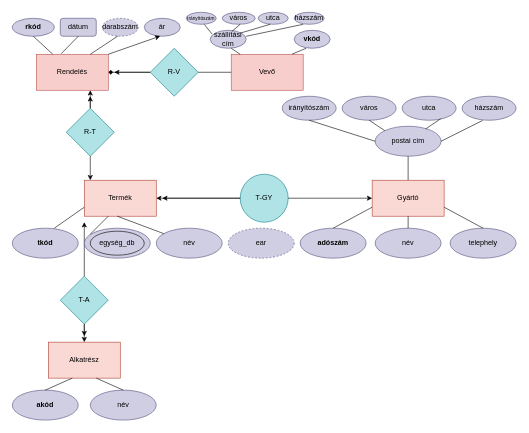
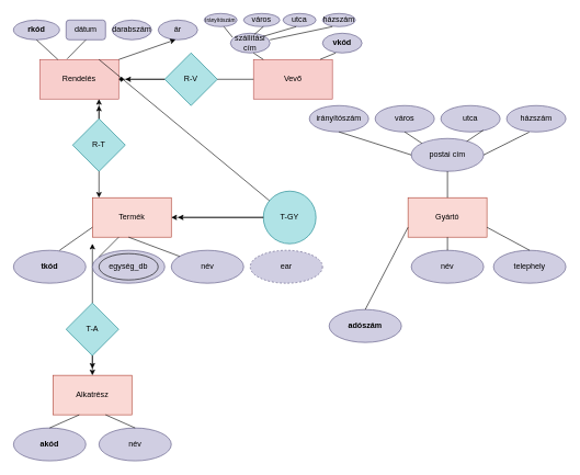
  <mxCell id="0" />
  <mxCell id="1" parent="0" />
  <mxCell id="2" value="Termék" style="rounded=0;whiteSpace=wrap;html=1;fillColor=#fad9d5;strokeColor=#ae4132;" parent="1" vertex="1"><mxGeometry x="140" y="300" width="120" height="60" as="geometry" /></mxCell>
  <mxCell id="3" value="Gyártó" style="rounded=0;whiteSpace=wrap;html=1;fillColor=#fad9d5;strokeColor=#ae4132;" parent="1" vertex="1"><mxGeometry x="620" y="300" width="120" height="60" as="geometry" /></mxCell>
  <mxCell id="4" value="T-GY" style="ellipse;whiteSpace=wrap;html=1;fillColor=#b0e3e6;strokeColor=#0e8088;" parent="1" vertex="1"><mxGeometry x="400" y="290" width="80" height="80" as="geometry" /></mxCell>
- <mxCell id="5" value="" style="endArrow=classic;html=1;rounded=0;exitX=1;exitY=0.5;exitDx=0;exitDy=0;entryX=0;entryY=0.5;entryDx=0;entryDy=0;" parent="1" source="4" target="3" edge="1"><mxGeometry width="50" height="50" relative="1" as="geometry"><mxPoint x="580" y="370" as="sourcePoint" /><mxPoint x="610" y="330" as="targetPoint" /></mxGeometry></mxCell>
  <mxCell id="6" value="&lt;b&gt;tkód&lt;/b&gt;" style="ellipse;whiteSpace=wrap;html=1;fillColor=#d0cee2;strokeColor=#56517e;" parent="1" vertex="1"><mxGeometry y="380" width="110" height="50" as="geometry" x="20" /></mxCell>
  <mxCell id="7" value="" style="endArrow=classic;html=1;rounded=0;exitX=0;exitY=0.5;exitDx=0;exitDy=0;" parent="1" source="4" edge="1"><mxGeometry width="50" height="50" relative="1" as="geometry"><mxPoint x="270" y="370" as="sourcePoint" /><mxPoint x="260" y="330" as="targetPoint" /></mxGeometry></mxCell>
  <mxCell id="8" value="" style="endArrow=classic;html=1;rounded=0;" parent="1" source="4" edge="1"><mxGeometry width="50" height="50" relative="1" as="geometry"><mxPoint x="250" y="370" as="sourcePoint" /><mxPoint x="270" y="330" as="targetPoint" /></mxGeometry></mxCell>
  <mxCell id="9" value="név" style="ellipse;whiteSpace=wrap;html=1;fillColor=#d0cee2;strokeColor=#56517e;" parent="1" vertex="1"><mxGeometry x="260" y="380" width="110" height="50" as="geometry" /></mxCell>
  <mxCell id="10" value="ear" style="ellipse;whiteSpace=wrap;html=1;fillColor=#d0cee2;strokeColor=#56517e;dashed=1;" parent="1" vertex="1"><mxGeometry x="380" y="380" width="110" height="50" as="geometry" /></mxCell>
- <mxCell id="11" value="&lt;b&gt;adószám&lt;/b&gt;" style="ellipse;whiteSpace=wrap;html=1;fillColor=#d0cee2;strokeColor=#56517e;" parent="1" vertex="1"><mxGeometry x="500" y="380" width="110" height="50" as="geometry" /></mxCell>
+ <mxCell id="11" value="&lt;b&gt;adószám&lt;/b&gt;" style="ellipse;whiteSpace=wrap;html=1;fillColor=#d0cee2;strokeColor=#56517e;" parent="1" vertex="1"><mxGeometry x="500" y="470" width="110" height="50" as="geometry" /></mxCell>
  <mxCell id="12" value="név" style="ellipse;whiteSpace=wrap;html=1;fillColor=#d0cee2;strokeColor=#56517e;" parent="1" vertex="1"><mxGeometry x="625" y="380" width="110" height="50" as="geometry" /></mxCell>
  <mxCell id="13" value="telephely" style="ellipse;whiteSpace=wrap;html=1;fillColor=#d0cee2;strokeColor=#56517e;" parent="1" vertex="1"><mxGeometry x="750" y="380" width="110" height="50" as="geometry" /></mxCell>
  <mxCell id="14" value="" style="endArrow=none;html=1;rounded=0;entryX=0;entryY=0.75;entryDx=0;entryDy=0;" parent="1" target="2" edge="1"><mxGeometry width="50" height="50" relative="1" as="geometry"><mxPoint x="90" y="380" as="sourcePoint" /><mxPoint x="140" y="330" as="targetPoint" /></mxGeometry></mxCell>
  <mxCell id="15" value="" style="endArrow=none;html=1;rounded=0;entryX=0.5;entryY=0;entryDx=0;entryDy=0;exitX=1;exitY=0.75;exitDx=0;exitDy=0;" parent="1" source="3" target="13" edge="1"><mxGeometry width="50" height="50" relative="1" as="geometry"><mxPoint x="740" y="330" as="sourcePoint" /><mxPoint x="830" y="380" as="targetPoint" /></mxGeometry></mxCell>
  <mxCell id="16" value="" style="endArrow=none;html=1;rounded=0;exitX=0.5;exitY=0;exitDx=0;exitDy=0;entryX=0;entryY=0.75;entryDx=0;entryDy=0;" parent="1" source="11" target="3" edge="1"><mxGeometry width="50" height="50" relative="1" as="geometry"><mxPoint x="570" y="400" as="sourcePoint" /><mxPoint x="620" y="350" as="targetPoint" /></mxGeometry></mxCell>
  <mxCell id="17" value="" style="endArrow=none;html=1;rounded=0;" parent="1" source="9" edge="1"><mxGeometry width="50" height="50" relative="1" as="geometry"><mxPoint x="150" y="410" as="sourcePoint" /><mxPoint x="195" y="360" as="targetPoint" /></mxGeometry></mxCell>
  <mxCell id="18" value="" style="endArrow=none;html=1;rounded=0;entryX=0.5;entryY=1;entryDx=0;entryDy=0;" parent="1" source="12" target="3" edge="1"><mxGeometry width="50" height="50" relative="1" as="geometry"><mxPoint x="640" y="410" as="sourcePoint" /><mxPoint x="690" y="360" as="targetPoint" /></mxGeometry></mxCell>
  <mxCell id="19" value="postai cím" style="ellipse;whiteSpace=wrap;html=1;fillColor=#d0cee2;strokeColor=#56517e;" parent="1" vertex="1"><mxGeometry x="625" y="210" width="110" height="50" as="geometry" /></mxCell>
  <mxCell id="20" value="irányítószám" style="ellipse;whiteSpace=wrap;html=1;fillColor=#d0cee2;strokeColor=#56517e;" parent="1" vertex="1"><mxGeometry x="470" y="160" width="90" height="40" as="geometry" /></mxCell>
  <mxCell id="21" value="város" style="ellipse;whiteSpace=wrap;html=1;fillColor=#d0cee2;strokeColor=#56517e;" parent="1" vertex="1"><mxGeometry x="570" y="160" width="90" height="40" as="geometry" /></mxCell>
  <mxCell id="22" value="utca" style="ellipse;whiteSpace=wrap;html=1;fillColor=#d0cee2;strokeColor=#56517e;" parent="1" vertex="1"><mxGeometry x="670" y="160" width="90" height="40" as="geometry" /></mxCell>
  <mxCell id="23" value="házszám" style="ellipse;whiteSpace=wrap;html=1;fillColor=#d0cee2;strokeColor=#56517e;" parent="1" vertex="1"><mxGeometry x="770" y="160" width="90" height="40" as="geometry" /></mxCell>
  <mxCell id="24" value="" style="endArrow=none;html=1;rounded=0;exitX=0.5;exitY=1;exitDx=0;exitDy=0;entryX=0;entryY=0.5;entryDx=0;entryDy=0;" parent="1" source="20" target="19" edge="1"><mxGeometry width="50" height="50" relative="1" as="geometry"><mxPoint x="575" y="280" as="sourcePoint" /><mxPoint x="625" y="230" as="targetPoint" /></mxGeometry></mxCell>
  <mxCell id="25" value="" style="endArrow=none;html=1;rounded=0;entryX=0.5;entryY=1;entryDx=0;entryDy=0;exitX=0;exitY=0;exitDx=0;exitDy=0;" parent="1" source="19" target="21" edge="1"><mxGeometry width="50" height="50" relative="1" as="geometry"><mxPoint x="657" y="210" as="sourcePoint" /><mxPoint x="700" y="180" as="targetPoint" /></mxGeometry></mxCell>
  <mxCell id="26" value="" style="endArrow=none;html=1;rounded=0;exitX=0.767;exitY=0.088;exitDx=0;exitDy=0;exitPerimeter=0;entryX=0.715;entryY=0.938;entryDx=0;entryDy=0;entryPerimeter=0;" parent="1" source="19" target="22" edge="1"><mxGeometry width="50" height="50" relative="1" as="geometry"><mxPoint x="650" y="230" as="sourcePoint" /><mxPoint x="736" y="199" as="targetPoint" /></mxGeometry></mxCell>
  <mxCell id="27" value="" style="endArrow=none;html=1;rounded=0;exitX=1;exitY=0.5;exitDx=0;exitDy=0;entryX=0.38;entryY=1.009;entryDx=0;entryDy=0;entryPerimeter=0;" parent="1" source="19" target="23" edge="1"><mxGeometry width="50" height="50" relative="1" as="geometry"><mxPoint x="710" y="280" as="sourcePoint" /><mxPoint x="760" y="230" as="targetPoint" /></mxGeometry></mxCell>
  <mxCell id="28" value="" style="endArrow=none;html=1;rounded=0;exitX=0.5;exitY=0;exitDx=0;exitDy=0;" parent="1" source="3" edge="1"><mxGeometry width="50" height="50" relative="1" as="geometry"><mxPoint x="630" y="310" as="sourcePoint" /><mxPoint x="680" y="260" as="targetPoint" /></mxGeometry></mxCell>
  <mxCell id="29" value="Alkatrész" style="rounded=0;whiteSpace=wrap;html=1;fillColor=#fad9d5;strokeColor=#ae4132;" parent="1" vertex="1"><mxGeometry x="80" y="570" width="120" height="60" as="geometry" /></mxCell>
  <mxCell id="30" value="T-A" style="rhombus;whiteSpace=wrap;html=1;fillColor=#b0e3e6;strokeColor=#0e8088;" parent="1" vertex="1"><mxGeometry x="100" y="460" width="80" height="80" as="geometry" /></mxCell>
  <mxCell id="31" value="" style="endArrow=classic;html=1;rounded=0;" parent="1" edge="1"><mxGeometry width="50" height="50" relative="1" as="geometry"><mxPoint x="140" y="460" as="sourcePoint" /><mxPoint x="140" y="370" as="targetPoint" /></mxGeometry></mxCell>
  <mxCell id="32" value="" style="endArrow=classic;html=1;rounded=0;" parent="1" edge="1"><mxGeometry width="50" height="50" relative="1" as="geometry"><mxPoint x="140" y="540" as="sourcePoint" /><mxPoint x="140" y="570" as="targetPoint" /></mxGeometry></mxCell>
  <mxCell id="33" value="" style="endArrow=classic;html=1;rounded=0;" parent="1" edge="1"><mxGeometry width="50" height="50" relative="1" as="geometry"><mxPoint x="140" y="540" as="sourcePoint" /><mxPoint x="140" y="560" as="targetPoint" /></mxGeometry></mxCell>
  <mxCell id="34" value="név" style="ellipse;whiteSpace=wrap;html=1;fillColor=#d0cee2;strokeColor=#56517e;" parent="1" vertex="1"><mxGeometry x="150" y="650" width="110" height="50" as="geometry" /></mxCell>
  <mxCell id="35" value="akód" style="ellipse;whiteSpace=wrap;html=1;fillColor=#d0cee2;strokeColor=#56517e;fontStyle=1" parent="1" vertex="1"><mxGeometry y="650" width="110" height="50" as="geometry" x="20" /></mxCell>
  <mxCell id="36" value="egység_db" style="ellipse;whiteSpace=wrap;html=1;fillColor=#d0cee2;strokeColor=#56517e;perimeterSpacing=0;" parent="1" vertex="1"><mxGeometry x="140" y="380" width="110" height="50" as="geometry" /></mxCell>
  <mxCell id="37" value="" style="ellipse;whiteSpace=wrap;html=1;fillColor=none;" parent="1" vertex="1"><mxGeometry x="150" y="385" width="90" height="40" as="geometry" /></mxCell>
  <mxCell id="38" value="" style="endArrow=none;html=1;rounded=0;entryX=0.5;entryY=0;entryDx=0;entryDy=0;" parent="1" target="34" edge="1"><mxGeometry width="50" height="50" relative="1" as="geometry"><mxPoint x="160" y="630" as="sourcePoint" /><mxPoint x="210" y="580" as="targetPoint" /></mxGeometry></mxCell>
  <mxCell id="39" value="" style="endArrow=none;html=1;rounded=0;exitX=0.5;exitY=0;exitDx=0;exitDy=0;" parent="1" source="35" edge="1"><mxGeometry width="50" height="50" relative="1" as="geometry"><mxPoint x="70" y="680" as="sourcePoint" /><mxPoint x="120" y="630" as="targetPoint" /></mxGeometry></mxCell>
  <mxCell id="40" value="" style="endArrow=none;html=1;rounded=0;" edge="1" parent="1"><mxGeometry width="50" height="50" relative="1" as="geometry"><mxPoint x="150" y="390" as="sourcePoint" /><mxPoint x="180" y="360" as="targetPoint" /></mxGeometry></mxCell>
  <mxCell id="41" value="Rendelés" style="rounded=0;whiteSpace=wrap;html=1;fillColor=#f8cecc;strokeColor=#b85450;" vertex="1" parent="1"><mxGeometry x="60" y="90" width="120" height="60" as="geometry" /></mxCell>
  <mxCell id="42" value="Vevő" style="rounded=0;whiteSpace=wrap;html=1;fillColor=#f8cecc;strokeColor=#b85450;" vertex="1" parent="1"><mxGeometry x="385" y="90" width="120" height="60" as="geometry" /></mxCell>
  <mxCell id="43" value="&lt;b&gt;rkód&lt;/b&gt;" style="ellipse;whiteSpace=wrap;html=1;fillColor=#d0cee2;strokeColor=#56517e;" vertex="1" parent="1"><mxGeometry y="30" width="70" height="30" as="geometry" x="20" /></mxCell>
  <mxCell id="44" value="dátum" style="whiteSpace=wrap;html=1;fillColor=#d0cee2;strokeColor=#56517e;rounded=1;" vertex="1" parent="1"><mxGeometry x="100" y="30" width="60" height="30" as="geometry" /></mxCell>
- <mxCell id="45" value="darabszám" style="ellipse;whiteSpace=wrap;html=1;fillColor=#d0cee2;strokeColor=#56517e;dashed=1;" vertex="1" parent="1"><mxGeometry x="170" y="30" width="60" height="30" as="geometry" /></mxCell>
+ <mxCell id="45" value="darabszám" style="ellipse;whiteSpace=wrap;html=1;fillColor=#d0cee2;strokeColor=#56517e;" vertex="1" parent="1"><mxGeometry x="170" y="30" width="60" height="30" as="geometry" /></mxCell>
  <mxCell id="46" value="ár" style="ellipse;whiteSpace=wrap;html=1;fillColor=#d0cee2;strokeColor=#56517e;" vertex="1" parent="1"><mxGeometry x="240" y="30" width="60" height="30" as="geometry" /></mxCell>
  <mxCell id="47" value="" style="endArrow=none;html=1;rounded=0;entryX=0.5;entryY=1;entryDx=0;entryDy=0;" edge="1" parent="1" source="41" target="43"><mxGeometry width="50" height="50" relative="1" as="geometry"><mxPoint y="110" as="sourcePoint" x="20" /><mxPoint x="70" y="60" as="targetPoint" /></mxGeometry></mxCell>
  <mxCell id="48" value="" style="endArrow=none;html=1;rounded=0;exitX=0.346;exitY=-0.017;exitDx=0;exitDy=0;exitPerimeter=0;entryX=0.5;entryY=1;entryDx=0;entryDy=0;" edge="1" parent="1" source="41" target="44"><mxGeometry width="50" height="50" relative="1" as="geometry"><mxPoint x="80" y="70" as="sourcePoint" /><mxPoint x="145" y="60" as="targetPoint" /></mxGeometry></mxCell>
- <mxCell id="49" value="" style="endArrow=none;html=1;rounded=0;exitX=0.75;exitY=0;exitDx=0;exitDy=0;entryX=0.431;entryY=0.991;entryDx=0;entryDy=0;entryPerimeter=0;" edge="1" parent="1" source="41" target="45"><mxGeometry width="50" height="50" relative="1" as="geometry"><mxPoint x="175" y="110" as="sourcePoint" /><mxPoint x="196" y="49" as="targetPoint" /></mxGeometry></mxCell>
+ <mxCell id="49" value="" style="endArrow=none;html=1;rounded=0;exitX=0.75;exitY=0;exitDx=0;exitDy=0;" edge="1" parent="1" source="41" target="4"><mxGeometry width="50" height="50" relative="1" as="geometry"><mxPoint x="175" y="110" as="sourcePoint" /><mxPoint x="196" y="49" as="targetPoint" /></mxGeometry></mxCell>
  <mxCell id="50" value="" style="endArrow=classic;html=1;rounded=0;exitX=1;exitY=0;exitDx=0;exitDy=0;entryX=0.443;entryY=0.991;entryDx=0;entryDy=0;entryPerimeter=0;" edge="1" parent="1" source="41" target="46"><mxGeometry width="50" height="50" relative="1" as="geometry"><mxPoint x="220" y="100" as="sourcePoint" /><mxPoint x="270" y="50" as="targetPoint" /></mxGeometry></mxCell>
  <mxCell id="51" value="R-T" style="rhombus;whiteSpace=wrap;html=1;fillColor=#b0e3e6;strokeColor=#0e8088;" vertex="1" parent="1"><mxGeometry x="110" y="180" width="80" height="80" as="geometry" /></mxCell>
  <mxCell id="52" value="" style="endArrow=classic;html=1;rounded=0;exitX=0.5;exitY=0;exitDx=0;exitDy=0;" edge="1" parent="1" source="51"><mxGeometry width="50" height="50" relative="1" as="geometry"><mxPoint x="100" y="180" as="sourcePoint" /><mxPoint x="150" y="150" as="targetPoint" /><Array as="points"><mxPoint x="150" y="150" /></Array></mxGeometry></mxCell>
  <mxCell id="53" value="" style="endArrow=classic;html=1;rounded=0;" edge="1" parent="1"><mxGeometry width="50" height="50" relative="1" as="geometry"><mxPoint x="150" y="260" as="sourcePoint" /><mxPoint x="150" y="300" as="targetPoint" /></mxGeometry></mxCell>
  <mxCell id="54" value="" style="endArrow=classic;html=1;rounded=0;exitX=0.5;exitY=0;exitDx=0;exitDy=0;" edge="1" parent="1"><mxGeometry width="50" height="50" relative="1" as="geometry"><mxPoint x="150" y="180" as="sourcePoint" /><mxPoint x="150" y="160" as="targetPoint" /><Array as="points"><mxPoint x="150" y="170" /></Array></mxGeometry></mxCell>
  <mxCell id="55" value="R-V" style="rhombus;whiteSpace=wrap;html=1;fillColor=#b0e3e6;strokeColor=#0e8088;" vertex="1" parent="1"><mxGeometry x="250" y="80" width="80" height="80" as="geometry" /></mxCell>
  <mxCell id="56" value="" style="endArrow=none;html=1;rounded=0;exitX=1;exitY=0.5;exitDx=0;exitDy=0;entryX=0;entryY=0.5;entryDx=0;entryDy=0;" edge="1" parent="1" source="55" target="42"><mxGeometry width="50" height="50" relative="1" as="geometry"><mxPoint x="335" y="150" as="sourcePoint" /><mxPoint x="385" y="100" as="targetPoint" /></mxGeometry></mxCell>
  <mxCell id="57" value="" style="endArrow=diamond;html=1;rounded=0;entryX=1;entryY=0.5;entryDx=0;entryDy=0;exitX=0;exitY=0.5;exitDx=0;exitDy=0;" edge="1" parent="1" source="55" target="41"><mxGeometry width="50" height="50" relative="1" as="geometry"><mxPoint x="250" y="100" as="sourcePoint" /><mxPoint x="300" y="50" as="targetPoint" /></mxGeometry></mxCell>
  <mxCell id="58" value="" style="endArrow=classic;html=1;rounded=0;exitX=0;exitY=0.5;exitDx=0;exitDy=0;" edge="1" parent="1" source="55"><mxGeometry width="50" height="50" relative="1" as="geometry"><mxPoint x="250" y="100" as="sourcePoint" /><mxPoint x="190" y="120" as="targetPoint" /></mxGeometry></mxCell>
  <mxCell id="59" value="&lt;font style=&quot;font-size: 8px;&quot;&gt;irányítószám&lt;/font&gt;" style="ellipse;whiteSpace=wrap;html=1;fillColor=#d0cee2;strokeColor=#56517e;" vertex="1" parent="1"><mxGeometry x="310" y="20" width="50" height="20" as="geometry" /></mxCell>
  <mxCell id="60" value="szállítási cím" style="ellipse;whiteSpace=wrap;html=1;fillColor=#d0cee2;strokeColor=#56517e;" vertex="1" parent="1"><mxGeometry x="350" y="50" width="60" height="30" as="geometry" /></mxCell>
  <mxCell id="61" value="város" style="ellipse;whiteSpace=wrap;html=1;fillColor=#d0cee2;strokeColor=#56517e;" vertex="1" parent="1"><mxGeometry x="370" y="20" width="55" height="20" as="geometry" /></mxCell>
  <mxCell id="62" value="utca" style="ellipse;whiteSpace=wrap;html=1;fillColor=#d0cee2;strokeColor=#56517e;" vertex="1" parent="1"><mxGeometry x="430" y="20" width="50" height="20" as="geometry" /></mxCell>
  <mxCell id="63" value="házszám" style="ellipse;whiteSpace=wrap;html=1;fillColor=#d0cee2;strokeColor=#56517e;" vertex="1" parent="1"><mxGeometry x="490" y="20" width="50" height="20" as="geometry" /></mxCell>
  <mxCell id="64" value="" style="endArrow=none;html=1;rounded=0;exitX=0.05;exitY=0.205;exitDx=0;exitDy=0;exitPerimeter=0;" edge="1" parent="1" source="60"><mxGeometry width="50" height="50" relative="1" as="geometry"><mxPoint x="290" y="90" as="sourcePoint" /><mxPoint x="340" y="40" as="targetPoint" /></mxGeometry></mxCell>
  <mxCell id="65" value="" style="endArrow=none;html=1;rounded=0;" edge="1" parent="1"><mxGeometry width="50" height="50" relative="1" as="geometry"><mxPoint x="386" y="52" as="sourcePoint" /><mxPoint x="400" y="40" as="targetPoint" /></mxGeometry></mxCell>
  <mxCell id="66" value="" style="endArrow=none;html=1;rounded=0;exitX=1;exitY=0;exitDx=0;exitDy=0;" edge="1" parent="1" source="60"><mxGeometry width="50" height="50" relative="1" as="geometry"><mxPoint x="400" y="90" as="sourcePoint" /><mxPoint x="450" y="40" as="targetPoint" /></mxGeometry></mxCell>
  <mxCell id="67" value="" style="endArrow=none;html=1;rounded=0;" edge="1" parent="1"><mxGeometry width="50" height="50" relative="1" as="geometry"><mxPoint x="410" y="60" as="sourcePoint" /><mxPoint x="505" y="40" as="targetPoint" /></mxGeometry></mxCell>
  <mxCell id="68" value="" style="endArrow=none;html=1;rounded=0;" edge="1" parent="1" source="42"><mxGeometry width="50" height="50" relative="1" as="geometry"><mxPoint x="335" y="130" as="sourcePoint" /><mxPoint x="385" y="80" as="targetPoint" /></mxGeometry></mxCell>
  <mxCell id="69" value="&lt;b&gt;vkód&lt;/b&gt;" style="ellipse;whiteSpace=wrap;html=1;fillColor=#d0cee2;strokeColor=#56517e;" vertex="1" parent="1"><mxGeometry x="490" y="50" width="60" height="30" as="geometry" /></mxCell>
  <mxCell id="70" value="" style="endArrow=none;html=1;rounded=0;exitX=0.846;exitY=-0.005;exitDx=0;exitDy=0;exitPerimeter=0;" edge="1" parent="1" source="42"><mxGeometry width="50" height="50" relative="1" as="geometry"><mxPoint x="460" y="130" as="sourcePoint" /><mxPoint x="510" y="80" as="targetPoint" /></mxGeometry></mxCell>
